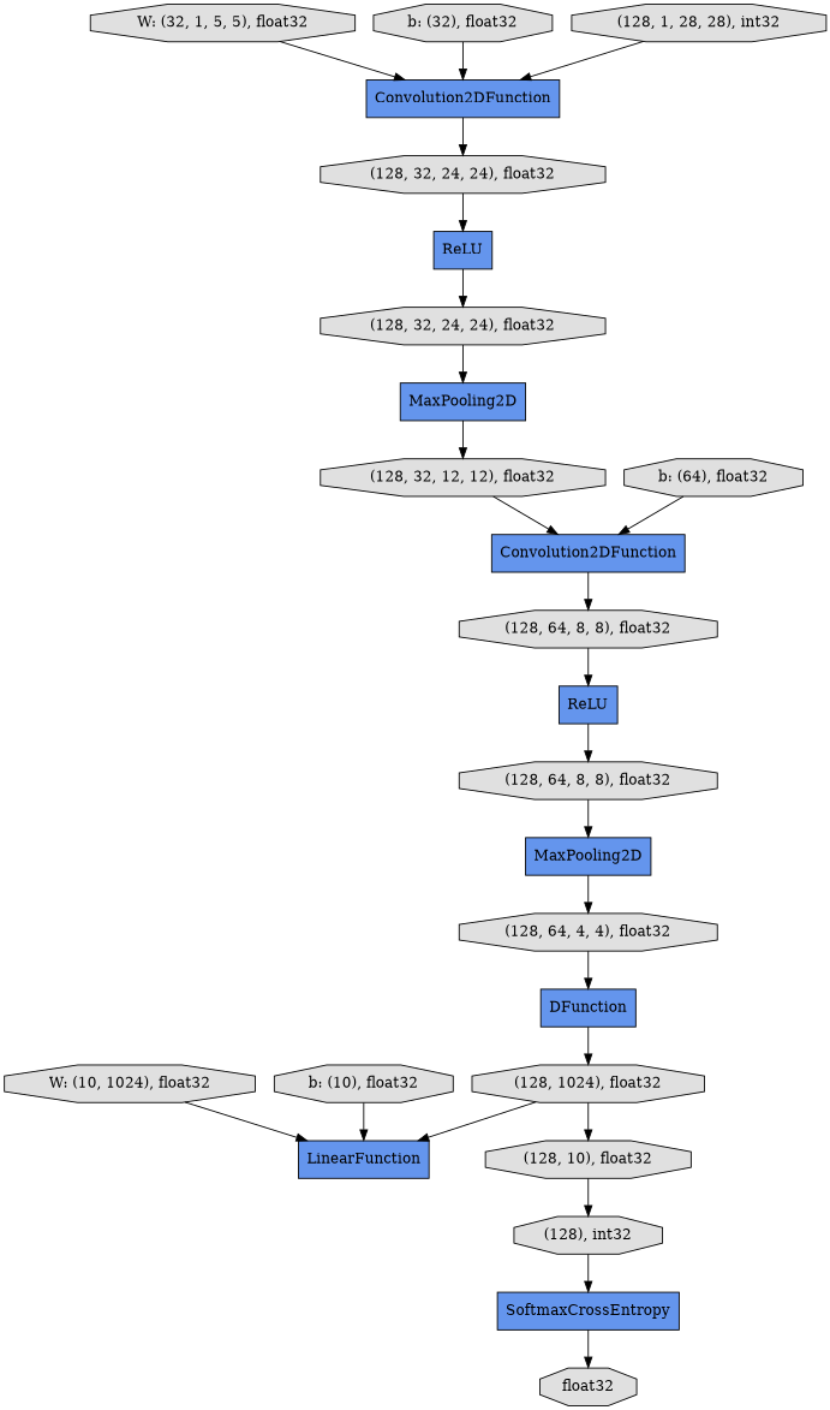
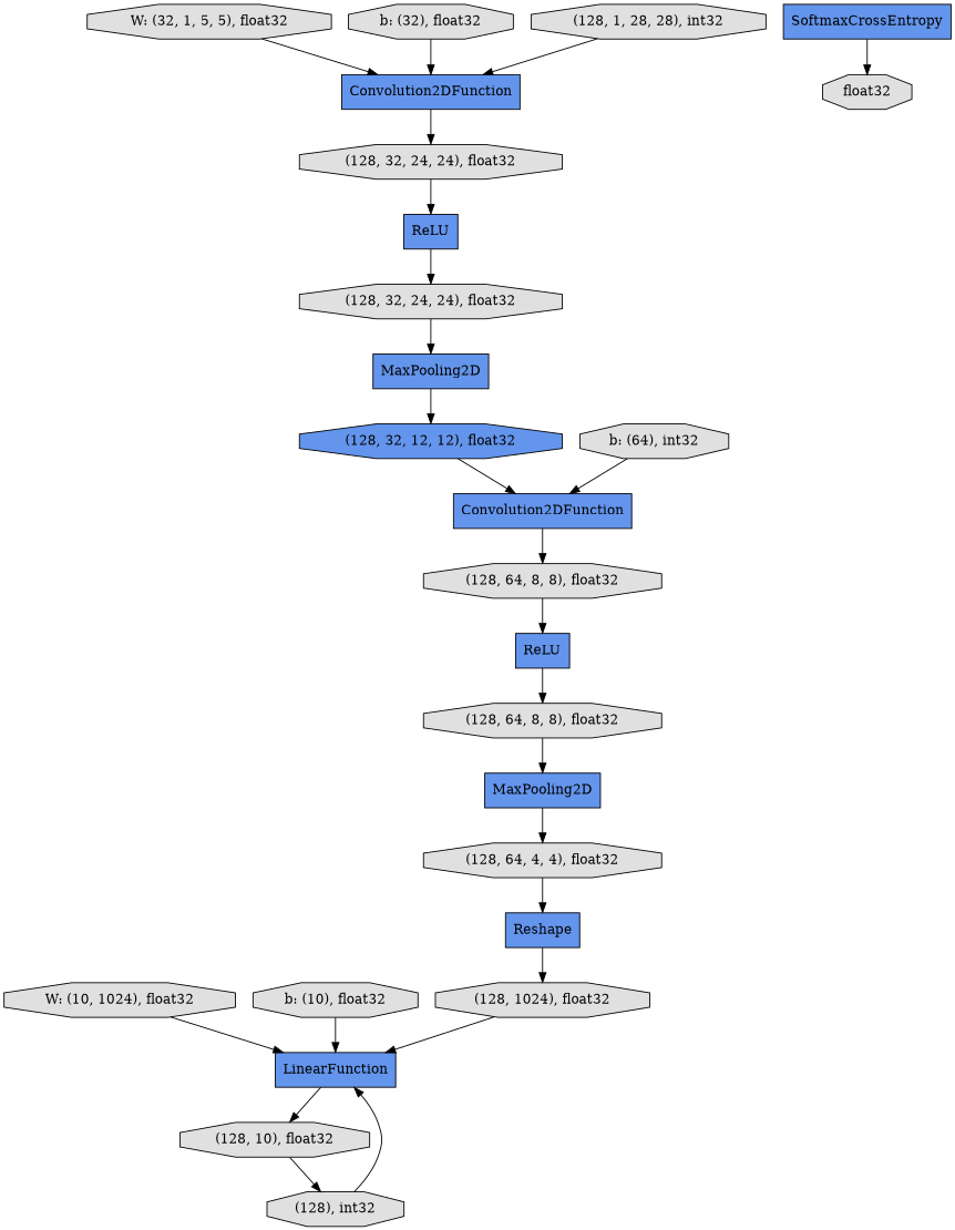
  digraph {
    rankdir=TB
    node [fillcolor="#E0E0E0" shape=octagon style=filled]
    n1 [fillcolor="#6495ED" label=Convolution2DFunction shape=record]
    n2 [label="(128, 64, 8, 8), float32"]
    n3 [fillcolor="#6495ED" label=ReLU shape=record]
    n4 [label="(128, 32, 24, 24), float32"]
    n5 [fillcolor="#6495ED" label=MaxPooling2D shape=record]
-   n6 [label="(128, 32, 12, 12), float32"]
-   n7 [label="b: (64), float32"]
+   n6 [fillcolor="#6495ED" label="(128, 32, 12, 12), float32"]
+   n7 [label="b: (64), int32"]
    n8 [label="(128, 64, 8, 8), float32"]
    n9 [fillcolor="#6495ED" label=MaxPooling2D shape=record]
    n10 [label="(128, 64, 4, 4), float32"]
-   n11 [fillcolor="#6495ED" label=DFunction shape=record]
+   n11 [fillcolor="#6495ED" label=Reshape shape=record]
    n12 [label="W: (10, 1024), float32"]
    n13 [fillcolor="#6495ED" label=LinearFunction shape=record]
    n14 [label="(128, 10), float32"]
    n15 [label="(128, 1024), float32"]
    n16 [label="b: (10), float32"]
    n17 [label="W: (32, 1, 5, 5), float32"]
    n18 [fillcolor="#6495ED" label=Convolution2DFunction shape=record]
    n19 [label="(128, 32, 24, 24), float32"]
    n20 [fillcolor="#6495ED" label=SoftmaxCrossEntropy shape=record]
    n21 [label=float32]
    n22 [label="(128), int32"]
    n23 [fillcolor="#6495ED" label=ReLU shape=record]
    n24 [label="b: (32), float32"]
    n25 [label="(128, 1, 28, 28), int32"]
    n1 -> n2
    n2 -> n3
    n3 -> n8
    n4 -> n5
    n5 -> n6
    n6 -> n1
    n7 -> n1
    n8 -> n9
    n9 -> n10
    n10 -> n11
    n11 -> n15
    n12 -> n13
-   n15 -> n14
+   n13 -> n14
    n14 -> n22
    n15 -> n13
    n16 -> n13
    n17 -> n18
    n18 -> n19
    n19 -> n23
    n20 -> n21
-   n22 -> n20
+   n22 -> n13
    n23 -> n4
    n24 -> n18
    n25 -> n18
  }
